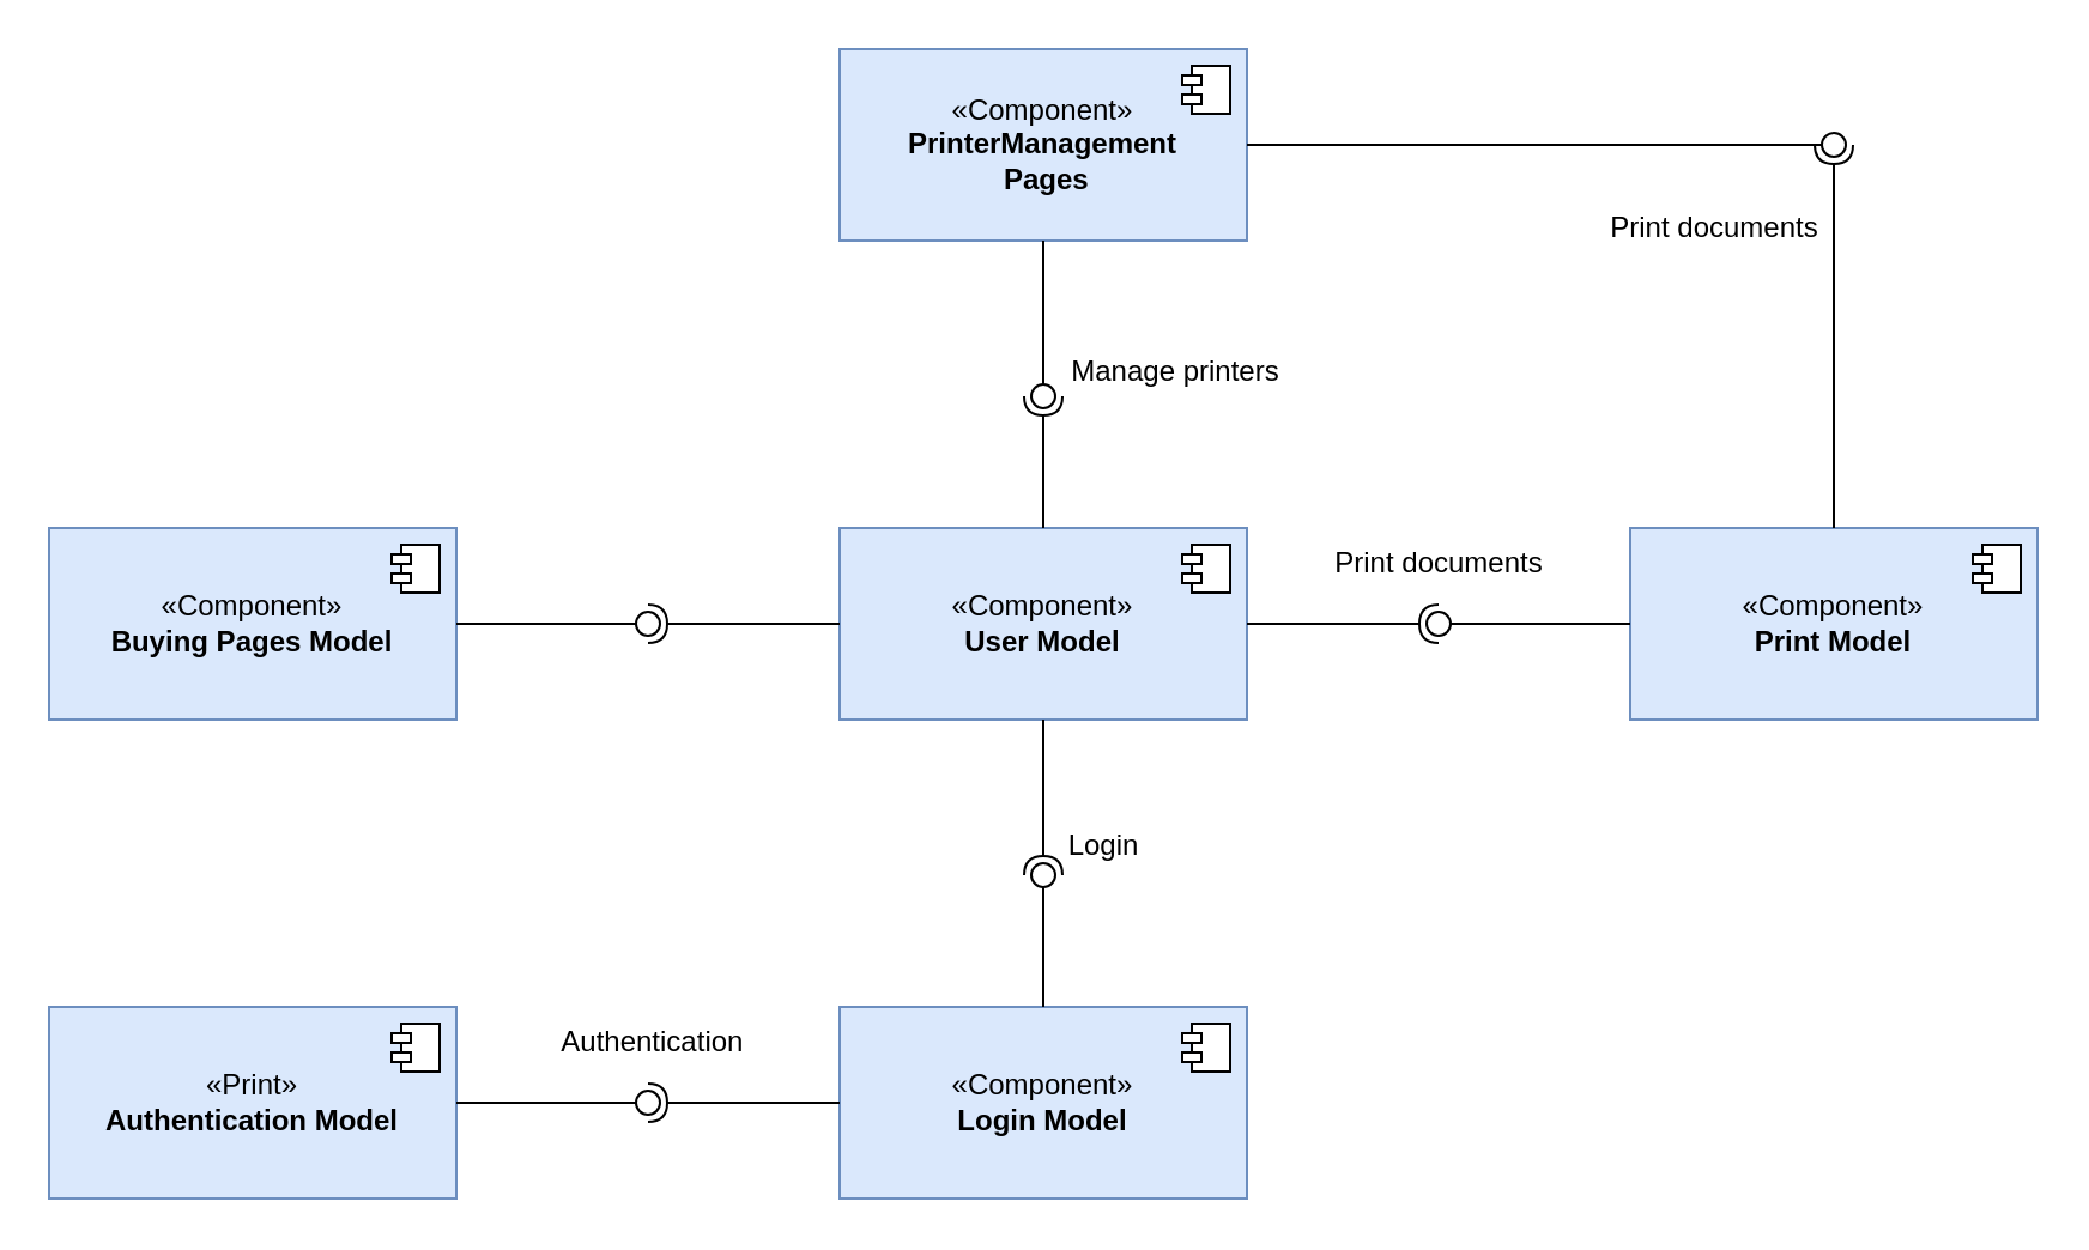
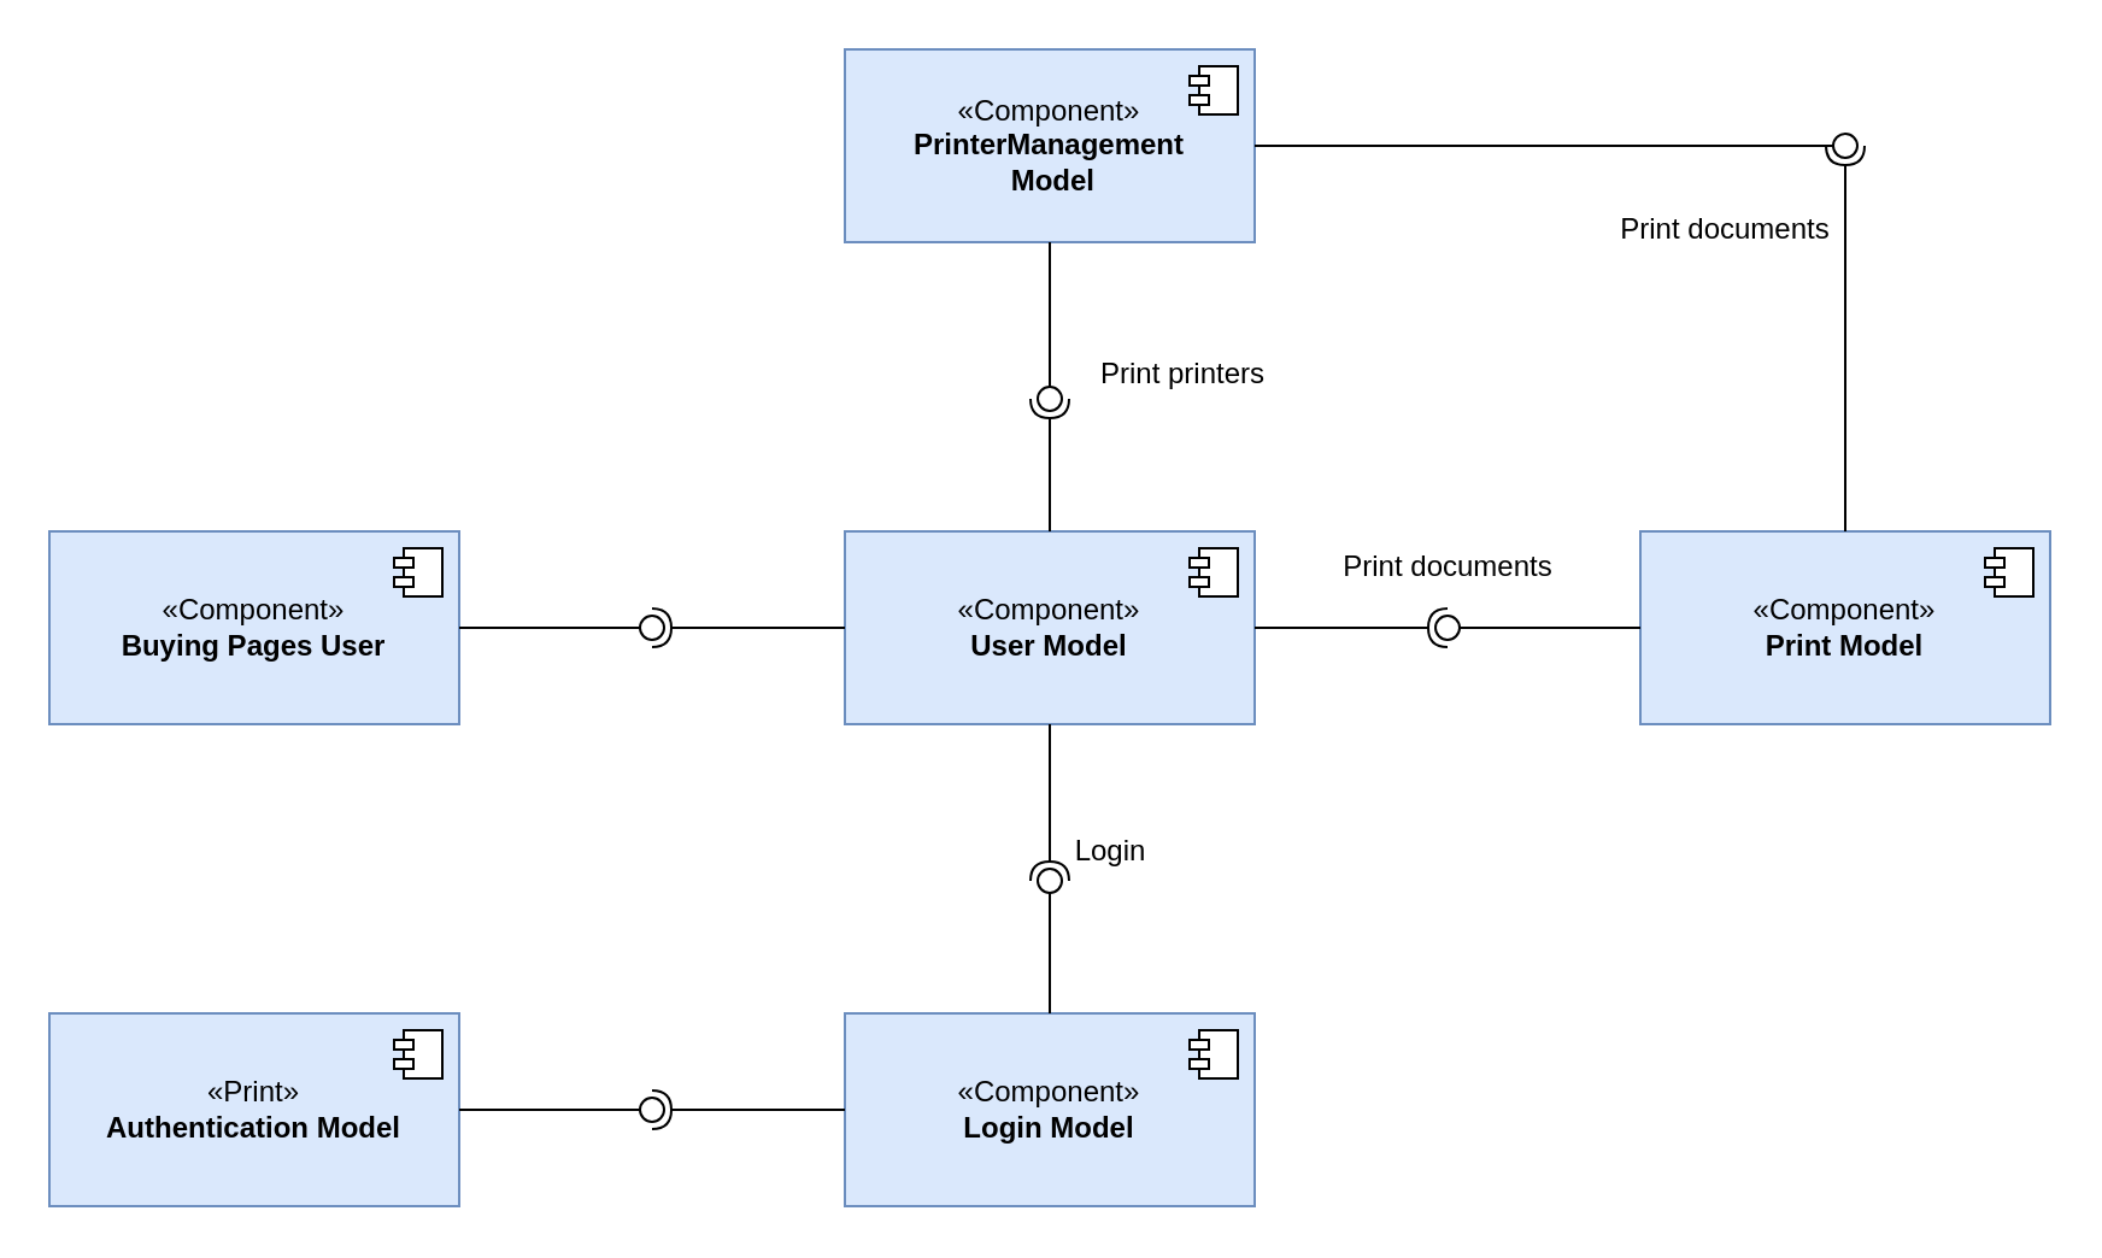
  <mxCell id="0" />
  <mxCell id="1" parent="0" />
  <mxCell id="2" value="«Component»&lt;br&gt;&lt;b&gt;User Model&lt;br&gt;&lt;/b&gt;" style="html=1;dropTarget=0;whiteSpace=wrap;fillColor=#dae8fc;strokeColor=#6c8ebf;" vertex="1" parent="1"><mxGeometry x="350" y="220" width="170" height="80" as="geometry" /></mxCell>
  <mxCell id="3" value="" style="shape=module;jettyWidth=8;jettyHeight=4;" vertex="1" parent="2"><mxGeometry x="1" width="20" height="20" relative="1" as="geometry"><mxPoint x="-27" y="7" as="offset" /></mxGeometry></mxCell>
  <mxCell id="4" value="«Component»&lt;br&gt;&lt;b&gt;Print Model&lt;br&gt;&lt;/b&gt;" style="html=1;dropTarget=0;whiteSpace=wrap;fillColor=#dae8fc;strokeColor=#6c8ebf;" vertex="1" parent="1"><mxGeometry x="680" y="220" width="170" height="80" as="geometry" /></mxCell>
  <mxCell id="5" value="" style="shape=module;jettyWidth=8;jettyHeight=4;" vertex="1" parent="4"><mxGeometry x="1" width="20" height="20" relative="1" as="geometry"><mxPoint x="-27" y="7" as="offset" /></mxGeometry></mxCell>
  <mxCell id="6" value="«Component»&lt;br&gt;&lt;b&gt;Login Model&lt;br&gt;&lt;/b&gt;" style="html=1;dropTarget=0;whiteSpace=wrap;fillColor=#dae8fc;strokeColor=#6c8ebf;" vertex="1" parent="1"><mxGeometry x="350" y="420" width="170" height="80" as="geometry" /></mxCell>
  <mxCell id="7" value="" style="shape=module;jettyWidth=8;jettyHeight=4;" vertex="1" parent="6"><mxGeometry x="1" width="20" height="20" relative="1" as="geometry"><mxPoint x="-27" y="7" as="offset" /></mxGeometry></mxCell>
- <mxCell id="8" value="«Component»&lt;br&gt;&lt;div&gt;&lt;b&gt;PrinterManagement&lt;/b&gt;&lt;/div&gt;&lt;div&gt;&lt;b&gt;&amp;nbsp;Pages&lt;/b&gt;&lt;/div&gt;" style="html=1;dropTarget=0;whiteSpace=wrap;fillColor=#dae8fc;strokeColor=#6c8ebf;" vertex="1" parent="1"><mxGeometry x="350" y="20" width="170" height="80" as="geometry" /></mxCell>
+ <mxCell id="8" value="«Component»&lt;br&gt;&lt;div&gt;&lt;b&gt;PrinterManagement&lt;/b&gt;&lt;/div&gt;&lt;div&gt;&lt;b&gt;&amp;nbsp;Model&lt;/b&gt;&lt;/div&gt;" style="html=1;dropTarget=0;whiteSpace=wrap;fillColor=#dae8fc;strokeColor=#6c8ebf;" vertex="1" parent="1"><mxGeometry x="350" y="20" width="170" height="80" as="geometry" /></mxCell>
  <mxCell id="9" value="" style="shape=module;jettyWidth=8;jettyHeight=4;" vertex="1" parent="8"><mxGeometry x="1" width="20" height="20" relative="1" as="geometry"><mxPoint x="-27" y="7" as="offset" /></mxGeometry></mxCell>
- <mxCell id="10" value="«Component»&lt;br&gt;&lt;b&gt;Buying Pages Model&lt;br&gt;&lt;/b&gt;" style="html=1;dropTarget=0;whiteSpace=wrap;fillColor=#dae8fc;strokeColor=#6c8ebf;" vertex="1" parent="1"><mxGeometry x="20" y="220" width="170" height="80" as="geometry" /></mxCell>
+ <mxCell id="10" value="«Component»&lt;br&gt;&lt;b&gt;Buying Pages User&lt;br&gt;&lt;/b&gt;" style="html=1;dropTarget=0;whiteSpace=wrap;fillColor=#dae8fc;strokeColor=#6c8ebf;" vertex="1" parent="1"><mxGeometry x="20" y="220" width="170" height="80" as="geometry" /></mxCell>
  <mxCell id="11" value="" style="shape=module;jettyWidth=8;jettyHeight=4;" vertex="1" parent="10"><mxGeometry x="1" width="20" height="20" relative="1" as="geometry"><mxPoint x="-27" y="7" as="offset" /></mxGeometry></mxCell>
  <mxCell id="12" value="«Print»&lt;br&gt;&lt;b&gt;Authentication Model&lt;br&gt;&lt;/b&gt;" style="html=1;dropTarget=0;whiteSpace=wrap;fillColor=#dae8fc;strokeColor=#6c8ebf;" vertex="1" parent="1"><mxGeometry x="20" y="420" width="170" height="80" as="geometry" /></mxCell>
  <mxCell id="13" value="" style="shape=module;jettyWidth=8;jettyHeight=4;" vertex="1" parent="12"><mxGeometry x="1" width="20" height="20" relative="1" as="geometry"><mxPoint x="-27" y="7" as="offset" /></mxGeometry></mxCell>
  <mxCell id="14" value="" style="rounded=0;orthogonalLoop=1;jettySize=auto;html=1;endArrow=halfCircle;endFill=0;endSize=6;strokeWidth=1;sketch=0;exitX=0.5;exitY=1;exitDx=0;exitDy=0;" edge="1" parent="1" source="2" target="16"><mxGeometry relative="1" as="geometry"><mxPoint x="480" y="385" as="sourcePoint" /></mxGeometry></mxCell>
  <mxCell id="15" value="" style="rounded=0;orthogonalLoop=1;jettySize=auto;html=1;endArrow=oval;endFill=0;sketch=0;sourcePerimeterSpacing=0;targetPerimeterSpacing=0;endSize=10;exitX=0.5;exitY=0;exitDx=0;exitDy=0;" edge="1" parent="1" source="6" target="16"><mxGeometry relative="1" as="geometry"><mxPoint x="440" y="385" as="sourcePoint" /></mxGeometry></mxCell>
  <mxCell id="16" value="" style="ellipse;whiteSpace=wrap;html=1;align=center;aspect=fixed;fillColor=none;strokeColor=none;resizable=0;perimeter=centerPerimeter;rotatable=0;allowArrows=0;points=[];outlineConnect=1;" vertex="1" parent="1"><mxGeometry x="430" y="360" width="10" height="10" as="geometry" /></mxCell>
  <mxCell id="17" value="Login" style="text;html=1;align=center;verticalAlign=middle;resizable=0;points=[];autosize=1;strokeColor=none;fillColor=none;" vertex="1" parent="1"><mxGeometry x="435" y="338" width="50" height="30" as="geometry" /></mxCell>
  <mxCell id="18" value="" style="rounded=0;orthogonalLoop=1;jettySize=auto;html=1;endArrow=halfCircle;endFill=0;endSize=6;strokeWidth=1;sketch=0;exitX=0;exitY=0.5;exitDx=0;exitDy=0;" edge="1" parent="1" source="2" target="20"><mxGeometry relative="1" as="geometry"><mxPoint x="290" y="265" as="sourcePoint" /></mxGeometry></mxCell>
  <mxCell id="19" value="" style="rounded=0;orthogonalLoop=1;jettySize=auto;html=1;endArrow=oval;endFill=0;sketch=0;sourcePerimeterSpacing=0;targetPerimeterSpacing=0;endSize=10;exitX=1;exitY=0.5;exitDx=0;exitDy=0;" edge="1" parent="1" source="10" target="20"><mxGeometry relative="1" as="geometry"><mxPoint x="250" y="265" as="sourcePoint" /></mxGeometry></mxCell>
  <mxCell id="20" value="" style="ellipse;whiteSpace=wrap;html=1;align=center;aspect=fixed;fillColor=none;strokeColor=none;resizable=0;perimeter=centerPerimeter;rotatable=0;allowArrows=0;points=[];outlineConnect=1;" vertex="1" parent="1"><mxGeometry x="265" y="255" width="10" height="10" as="geometry" /></mxCell>
  <mxCell id="21" value="" style="rounded=0;orthogonalLoop=1;jettySize=auto;html=1;endArrow=halfCircle;endFill=0;endSize=6;strokeWidth=1;sketch=0;exitX=0;exitY=0.5;exitDx=0;exitDy=0;" edge="1" parent="1" target="23"><mxGeometry relative="1" as="geometry"><mxPoint x="350" y="460" as="sourcePoint" /></mxGeometry></mxCell>
  <mxCell id="22" value="" style="rounded=0;orthogonalLoop=1;jettySize=auto;html=1;endArrow=oval;endFill=0;sketch=0;sourcePerimeterSpacing=0;targetPerimeterSpacing=0;endSize=10;exitX=1;exitY=0.5;exitDx=0;exitDy=0;" edge="1" parent="1" target="23"><mxGeometry relative="1" as="geometry"><mxPoint x="190" y="460" as="sourcePoint" /></mxGeometry></mxCell>
  <mxCell id="23" value="" style="ellipse;whiteSpace=wrap;html=1;align=center;aspect=fixed;fillColor=none;strokeColor=none;resizable=0;perimeter=centerPerimeter;rotatable=0;allowArrows=0;points=[];outlineConnect=1;" vertex="1" parent="1"><mxGeometry x="265" y="455" width="10" height="10" as="geometry" /></mxCell>
- <mxCell id="24" value="&amp;nbsp;Authentication" style="text;html=1;align=center;verticalAlign=middle;resizable=0;points=[];autosize=1;strokeColor=none;fillColor=none;" vertex="1" parent="1"><mxGeometry x="220" y="420" width="100" height="30" as="geometry" /></mxCell>
  <mxCell id="25" value="" style="rounded=0;orthogonalLoop=1;jettySize=auto;html=1;endArrow=halfCircle;endFill=0;endSize=6;strokeWidth=1;sketch=0;exitX=1;exitY=0.5;exitDx=0;exitDy=0;" edge="1" parent="1" target="27" source="2"><mxGeometry relative="1" as="geometry"><mxPoint x="590" y="260" as="sourcePoint" /></mxGeometry></mxCell>
  <mxCell id="26" value="" style="rounded=0;orthogonalLoop=1;jettySize=auto;html=1;endArrow=oval;endFill=0;sketch=0;sourcePerimeterSpacing=0;targetPerimeterSpacing=0;endSize=10;exitX=0;exitY=0.5;exitDx=0;exitDy=0;" edge="1" parent="1" target="27" source="4"><mxGeometry relative="1" as="geometry"><mxPoint x="710" y="410" as="sourcePoint" /></mxGeometry></mxCell>
  <mxCell id="27" value="" style="ellipse;whiteSpace=wrap;html=1;align=center;aspect=fixed;fillColor=none;strokeColor=none;resizable=0;perimeter=centerPerimeter;rotatable=0;allowArrows=0;points=[];outlineConnect=1;" vertex="1" parent="1"><mxGeometry x="595" y="255" width="10" height="10" as="geometry" /></mxCell>
  <mxCell id="28" value="Print documents" style="text;html=1;align=center;verticalAlign=middle;resizable=0;points=[];autosize=1;strokeColor=none;fillColor=none;" vertex="1" parent="1"><mxGeometry x="545" y="220" width="110" height="30" as="geometry" /></mxCell>
  <mxCell id="29" value="" style="rounded=0;orthogonalLoop=1;jettySize=auto;html=1;endArrow=halfCircle;endFill=0;endSize=6;strokeWidth=1;sketch=0;exitX=0.5;exitY=0;exitDx=0;exitDy=0;" edge="1" parent="1" source="2" target="31"><mxGeometry relative="1" as="geometry"><mxPoint x="380" y="150" as="sourcePoint" /></mxGeometry></mxCell>
  <mxCell id="30" value="" style="rounded=0;orthogonalLoop=1;jettySize=auto;html=1;endArrow=oval;endFill=0;sketch=0;sourcePerimeterSpacing=0;targetPerimeterSpacing=0;endSize=10;exitX=0.5;exitY=1;exitDx=0;exitDy=0;" edge="1" parent="1" source="8" target="31"><mxGeometry relative="1" as="geometry"><mxPoint x="470" y="180" as="sourcePoint" /></mxGeometry></mxCell>
  <mxCell id="31" value="" style="ellipse;whiteSpace=wrap;html=1;align=center;aspect=fixed;fillColor=none;strokeColor=none;resizable=0;perimeter=centerPerimeter;rotatable=0;allowArrows=0;points=[];outlineConnect=1;" vertex="1" parent="1"><mxGeometry x="430" y="160" width="10" height="10" as="geometry" /></mxCell>
- <mxCell id="32" value="Manage printers" style="text;html=1;align=center;verticalAlign=middle;resizable=0;points=[];autosize=1;strokeColor=none;fillColor=none;" vertex="1" parent="1"><mxGeometry x="435" y="140" width="110" height="30" as="geometry" /></mxCell>
+ <mxCell id="32" value="Print printers" style="text;html=1;align=center;verticalAlign=middle;resizable=0;points=[];autosize=1;strokeColor=none;fillColor=none;" vertex="1" parent="1"><mxGeometry x="435" y="140" width="110" height="30" as="geometry" /></mxCell>
  <mxCell id="33" value="" style="rounded=0;orthogonalLoop=1;jettySize=auto;html=1;endArrow=halfCircle;endFill=0;endSize=6;strokeWidth=1;sketch=0;exitX=0.5;exitY=0;exitDx=0;exitDy=0;" edge="1" parent="1" source="4" target="35"><mxGeometry relative="1" as="geometry"><mxPoint x="620" y="95" as="sourcePoint" /></mxGeometry></mxCell>
  <mxCell id="34" value="" style="rounded=0;orthogonalLoop=1;jettySize=auto;html=1;endArrow=oval;endFill=0;sketch=0;sourcePerimeterSpacing=0;targetPerimeterSpacing=0;endSize=10;exitX=1;exitY=0.5;exitDx=0;exitDy=0;" edge="1" parent="1" source="8" target="35"><mxGeometry relative="1" as="geometry"><mxPoint x="780" y="95" as="sourcePoint" /></mxGeometry></mxCell>
  <mxCell id="35" value="" style="ellipse;whiteSpace=wrap;html=1;align=center;aspect=fixed;fillColor=none;strokeColor=none;resizable=0;perimeter=centerPerimeter;rotatable=0;allowArrows=0;points=[];outlineConnect=1;" vertex="1" parent="1"><mxGeometry x="760" y="55" width="10" height="10" as="geometry" /></mxCell>
  <mxCell id="36" value="Print documents" style="text;html=1;align=center;verticalAlign=middle;resizable=0;points=[];autosize=1;strokeColor=none;fillColor=none;" vertex="1" parent="1"><mxGeometry x="660" y="80" width="110" height="30" as="geometry" /></mxCell>
